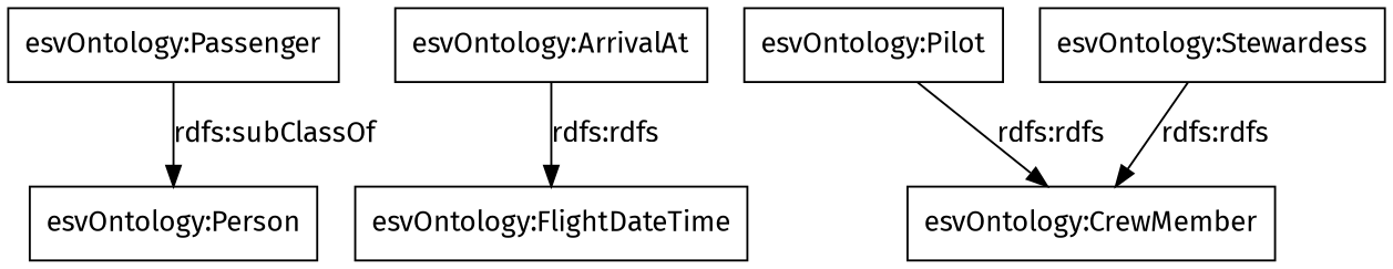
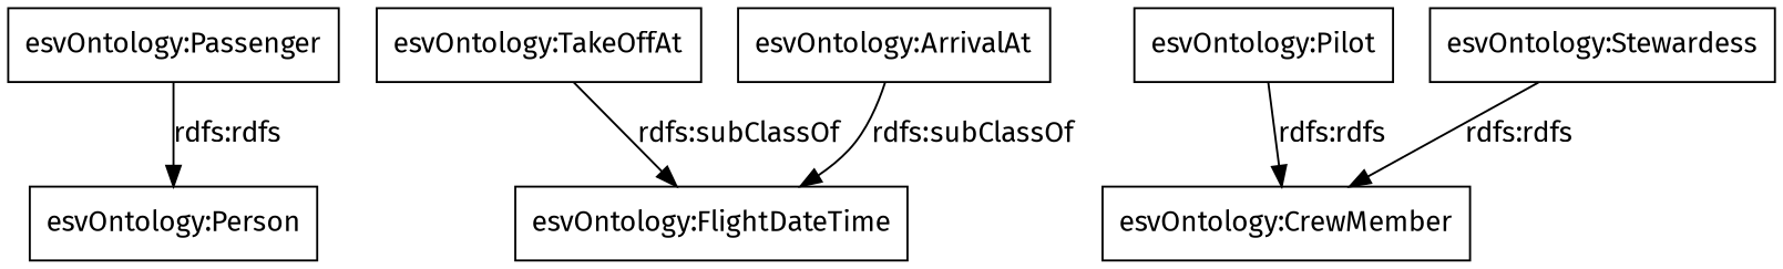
  digraph {
    fontname="Fira Sans"
    rankdir=TB
    node [color=black fontname="Fira Sans" shape=rectangle]
    edge [fontname="Fira Sans"]
    "esvOntology:Passenger"
    "esvOntology:Person"
+   "esvOntology:TakeOffAt"
    "esvOntology:FlightDateTime"
    "esvOntology:Pilot"
    "esvOntology:CrewMember"
    "esvOntology:ArrivalAt"
    "esvOntology:Stewardess"
-   "esvOntology:Passenger" -> "esvOntology:Person" [label="rdfs:subClassOf"]
+   "esvOntology:Passenger" -> "esvOntology:Person" [label="rdfs:rdfs"]
+   "esvOntology:TakeOffAt" -> "esvOntology:FlightDateTime" [label="rdfs:subClassOf"]
    "esvOntology:Pilot" -> "esvOntology:CrewMember" [label="rdfs:rdfs"]
-   "esvOntology:ArrivalAt" -> "esvOntology:FlightDateTime" [label="rdfs:rdfs"]
+   "esvOntology:ArrivalAt" -> "esvOntology:FlightDateTime" [label="rdfs:subClassOf"]
    "esvOntology:Stewardess" -> "esvOntology:CrewMember" [label="rdfs:rdfs"]
  }
